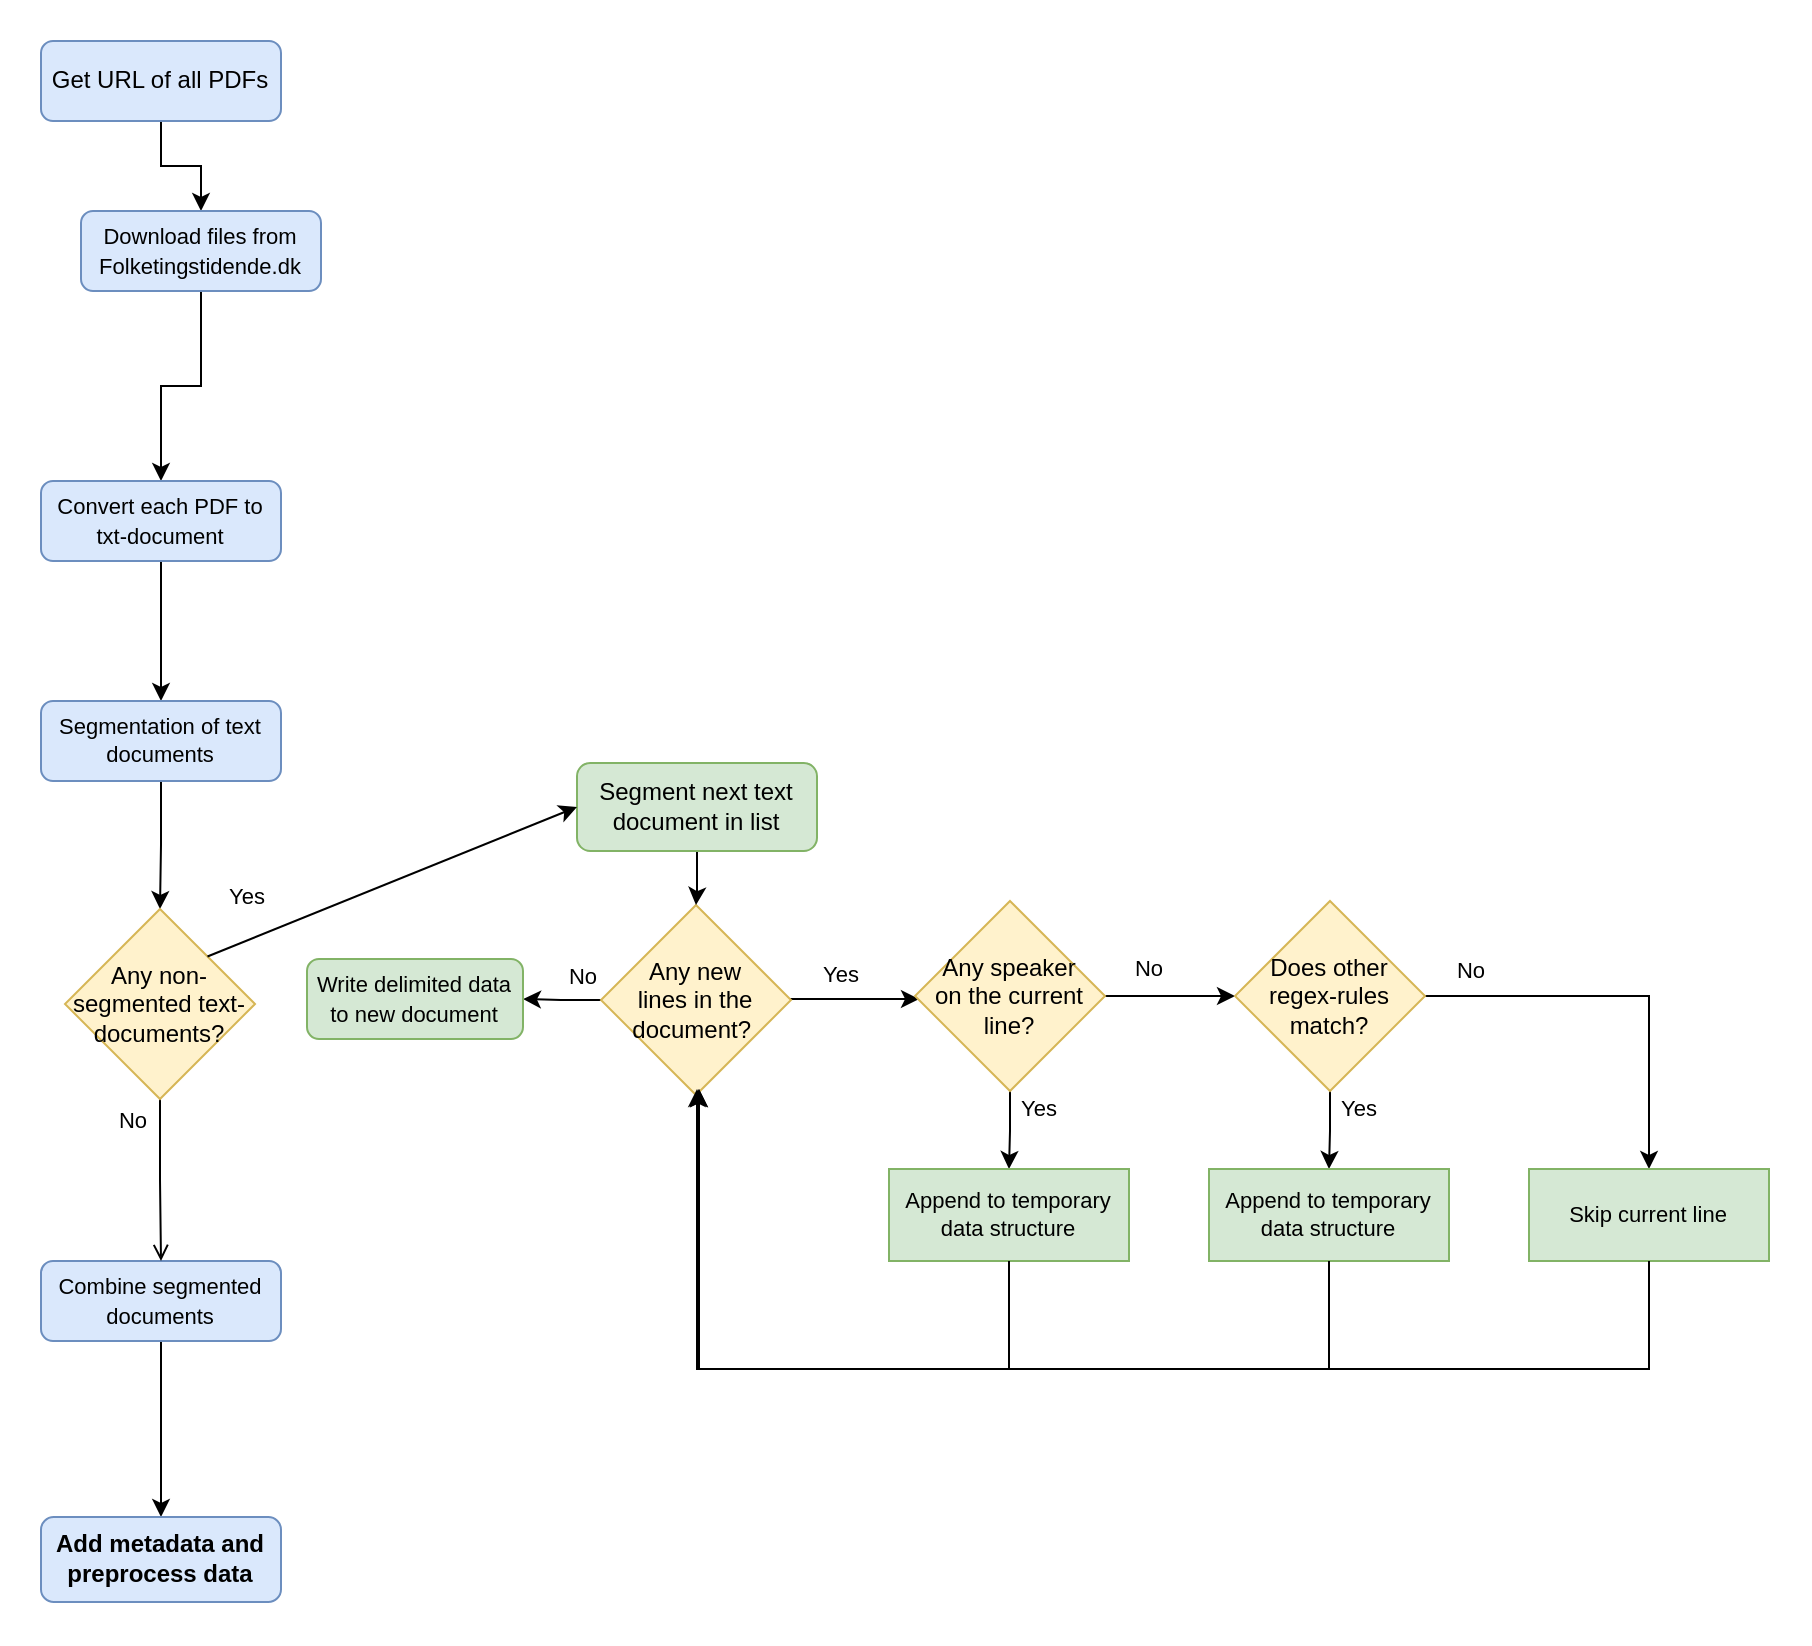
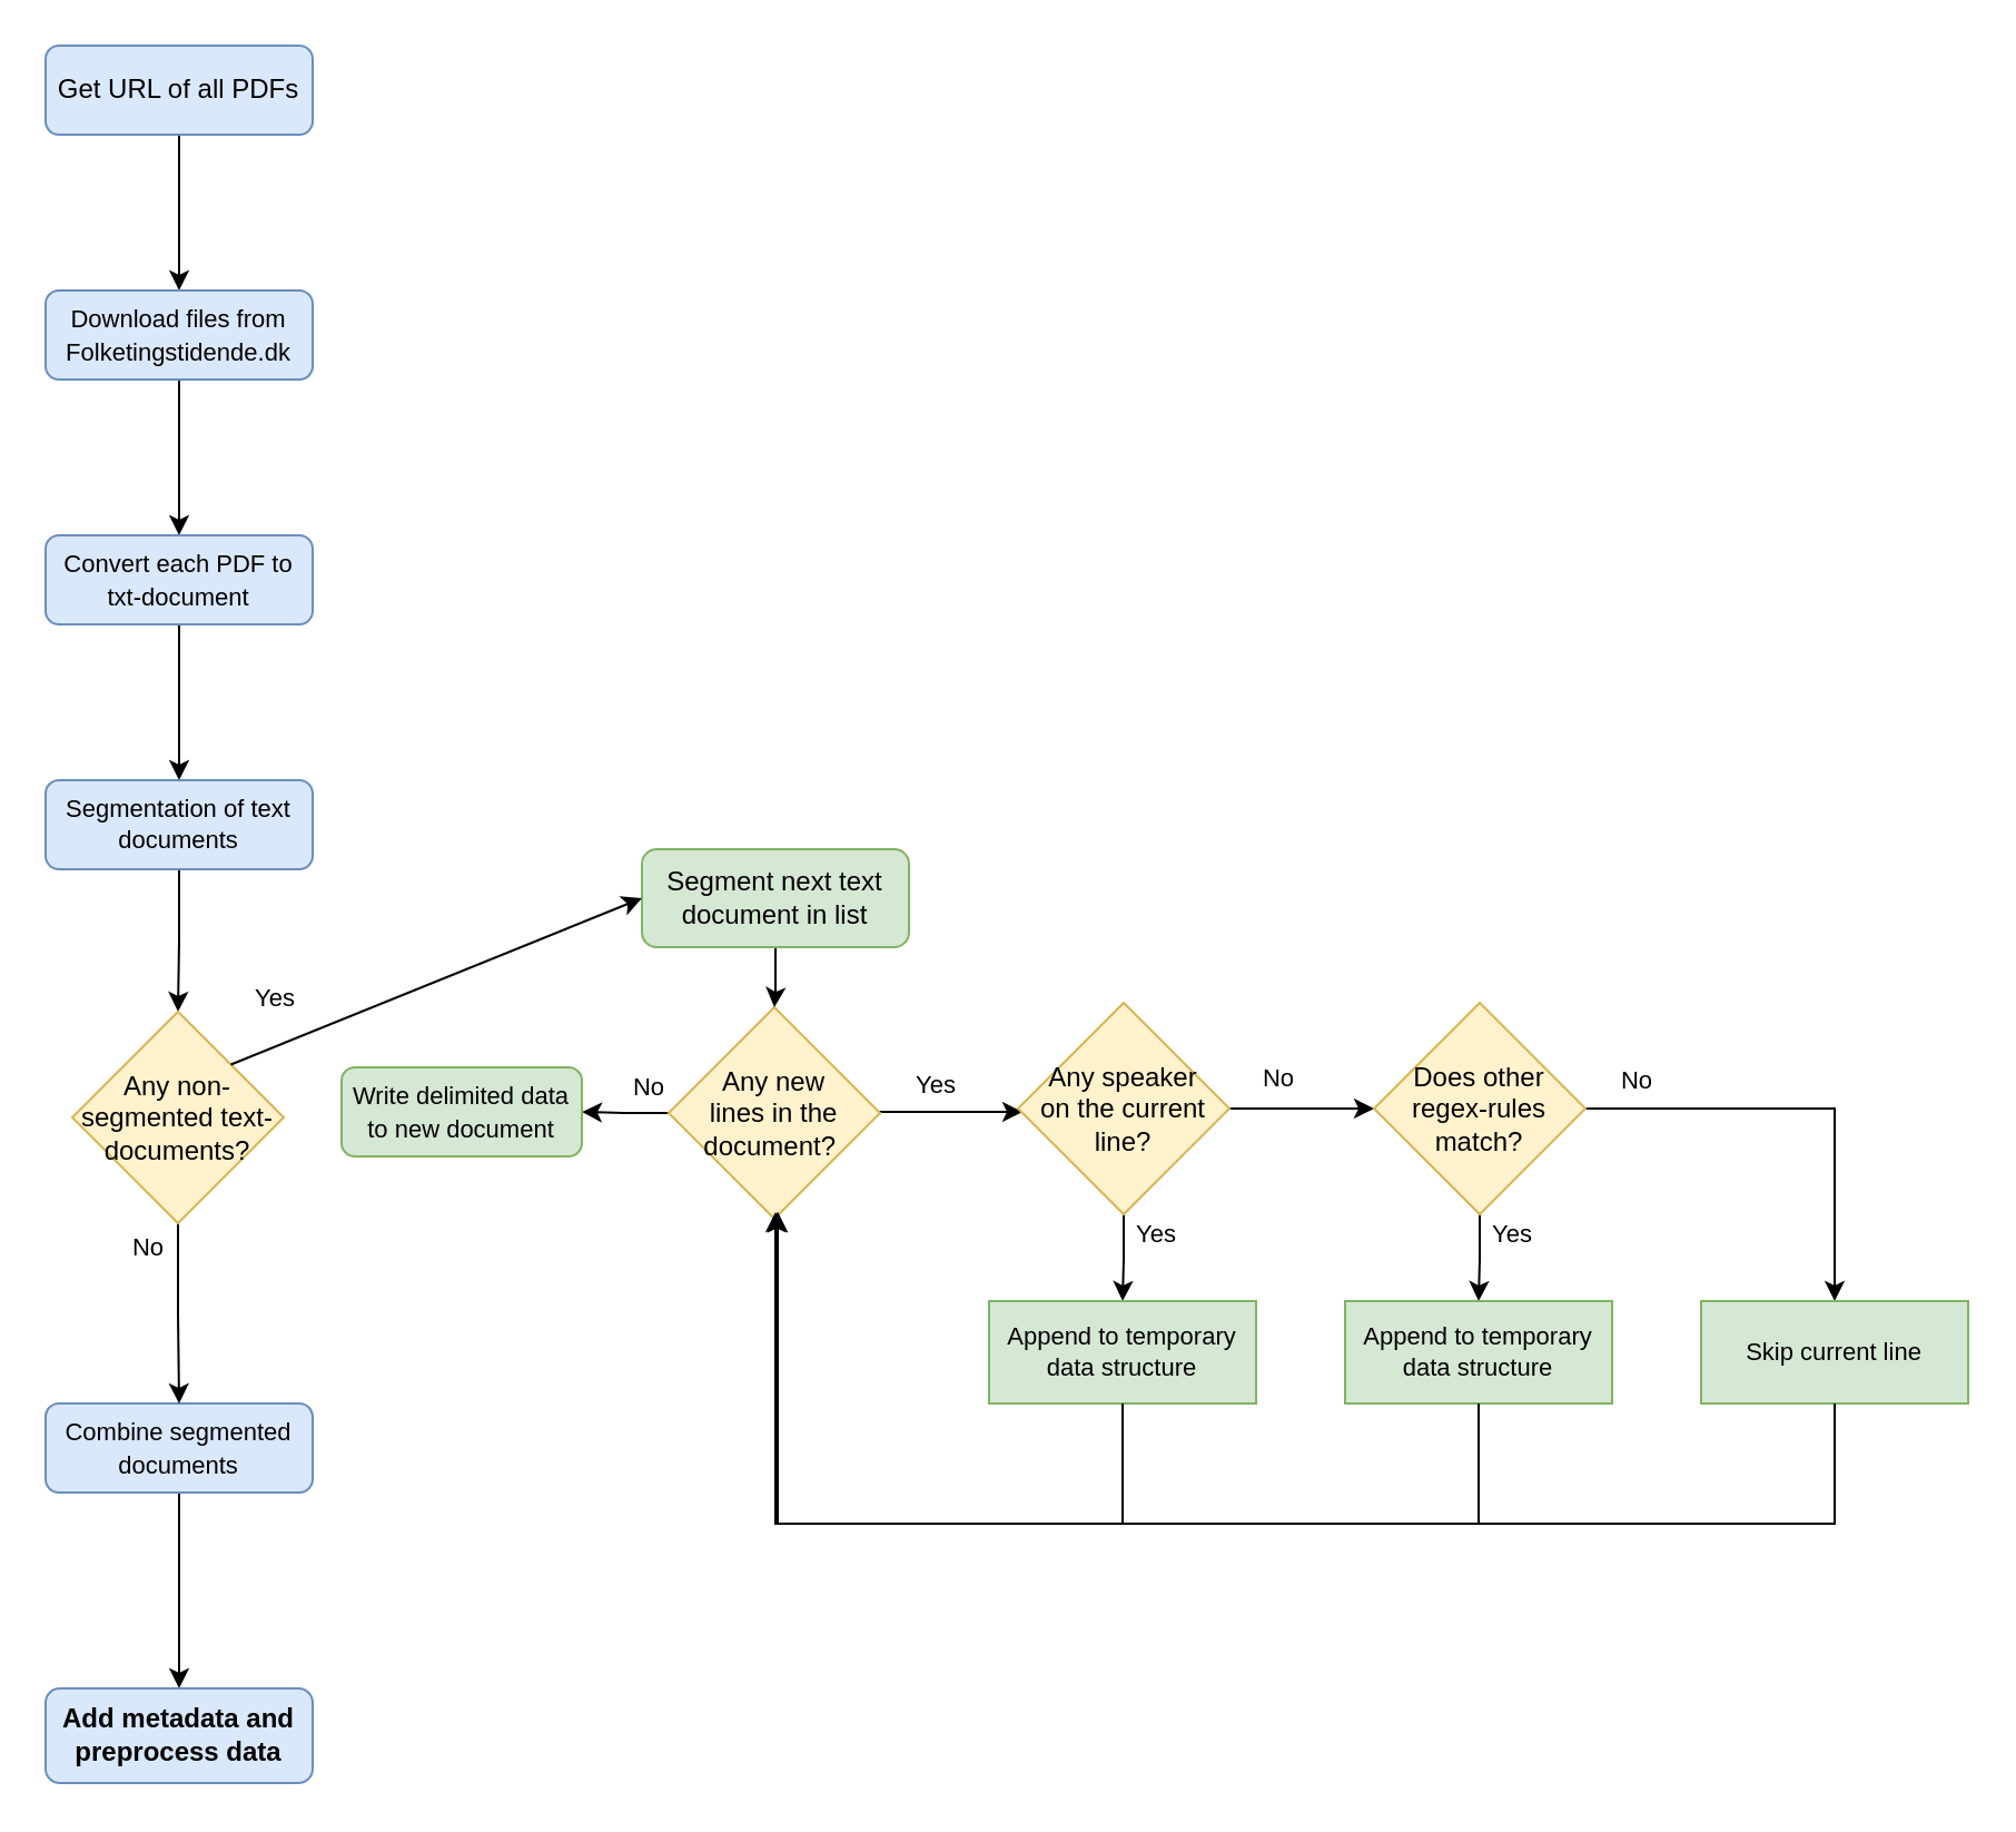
  <mxCell id="0" />
  <mxCell id="1" parent="0" />
  <mxCell id="2" value="" style="edgeStyle=orthogonalEdgeStyle;rounded=0;orthogonalLoop=1;jettySize=auto;html=1;" parent="1" source="3" target="5" edge="1"><mxGeometry relative="1" as="geometry" /></mxCell>
  <mxCell id="3" value="Get URL of all PDFs" style="rounded=1;whiteSpace=wrap;html=1;fontSize=12;glass=0;strokeWidth=1;shadow=0;fillColor=#dae8fc;strokeColor=#6c8ebf;" parent="1" vertex="1"><mxGeometry x="20" y="20" width="120" height="40" as="geometry" /></mxCell>
  <mxCell id="4" value="" style="edgeStyle=orthogonalEdgeStyle;rounded=0;orthogonalLoop=1;jettySize=auto;html=1;" parent="1" source="5" target="7" edge="1"><mxGeometry relative="1" as="geometry" /></mxCell>
- <mxCell id="5" value="&lt;font style=&quot;font-size: 11px&quot;&gt;Download files from Folketingstidende.dk&lt;/font&gt;" style="whiteSpace=wrap;html=1;rounded=1;shadow=0;strokeWidth=1;glass=0;fillColor=#dae8fc;strokeColor=#6c8ebf;" parent="1" vertex="1"><mxGeometry x="40" y="105" width="120" height="40" as="geometry" /></mxCell>
+ <mxCell id="5" value="&lt;font style=&quot;font-size: 11px&quot;&gt;Download files from Folketingstidende.dk&lt;/font&gt;" style="whiteSpace=wrap;html=1;rounded=1;shadow=0;strokeWidth=1;glass=0;fillColor=#dae8fc;strokeColor=#6c8ebf;" parent="1" vertex="1"><mxGeometry x="20" y="130" width="120" height="40" as="geometry" /></mxCell>
  <mxCell id="6" value="" style="edgeStyle=orthogonalEdgeStyle;rounded=0;orthogonalLoop=1;jettySize=auto;html=1;fontSize=11;" parent="1" source="7" target="32" edge="1"><mxGeometry relative="1" as="geometry" /></mxCell>
  <mxCell id="7" value="&lt;font style=&quot;font-size: 11px&quot;&gt;Convert each PDF to txt-document&lt;/font&gt;" style="whiteSpace=wrap;html=1;rounded=1;shadow=0;strokeWidth=1;glass=0;fillColor=#dae8fc;strokeColor=#6c8ebf;" parent="1" vertex="1"><mxGeometry x="20" y="240" width="120" height="40" as="geometry" /></mxCell>
  <mxCell id="8" value="" style="edgeStyle=orthogonalEdgeStyle;rounded=0;orthogonalLoop=1;jettySize=auto;html=1;fontSize=11;" parent="1" edge="1"><mxGeometry relative="1" as="geometry"><mxPoint x="459" y="499" as="targetPoint" /><mxPoint x="394" y="499" as="sourcePoint" /></mxGeometry></mxCell>
  <mxCell id="9" value="" style="edgeStyle=orthogonalEdgeStyle;rounded=0;orthogonalLoop=1;jettySize=auto;html=1;" edge="1" parent="1" source="10" target="30"><mxGeometry relative="1" as="geometry" /></mxCell>
  <mxCell id="10" value="&lt;font style=&quot;font-size: 12px&quot;&gt;Any new &lt;br&gt;lines in the document?&amp;nbsp;&lt;/font&gt;" style="rhombus;whiteSpace=wrap;html=1;fillColor=#fff2cc;strokeColor=#d6b656;fontSize=12;" parent="1" vertex="1"><mxGeometry x="300" y="452" width="95" height="95" as="geometry" /></mxCell>
  <mxCell id="11" value="Yes" style="text;html=1;align=center;verticalAlign=middle;resizable=0;points=[];autosize=1;strokeColor=none;fillColor=none;fontSize=11;" parent="1" vertex="1"><mxGeometry x="405" y="477" width="30" height="20" as="geometry" /></mxCell>
  <mxCell id="12" value="" style="edgeStyle=orthogonalEdgeStyle;rounded=0;orthogonalLoop=1;jettySize=auto;html=1;fontSize=11;" parent="1" source="14" target="17" edge="1"><mxGeometry relative="1" as="geometry" /></mxCell>
  <mxCell id="13" value="" style="edgeStyle=orthogonalEdgeStyle;rounded=0;orthogonalLoop=1;jettySize=auto;html=1;fontSize=11;" parent="1" source="14" target="19" edge="1"><mxGeometry relative="1" as="geometry" /></mxCell>
  <mxCell id="14" value="&lt;span style=&quot;font-family: &amp;#34;helvetica&amp;#34; ; font-size: 12px ; font-style: normal ; font-weight: 400 ; letter-spacing: normal ; text-align: center ; text-indent: 0px ; text-transform: none ; word-spacing: 0px ; display: inline ; float: none&quot;&gt;Any speaker &lt;br&gt;on the current line?&lt;/span&gt;" style="rhombus;whiteSpace=wrap;html=1;fontSize=12;fillColor=#fff2cc;strokeColor=#d6b656;labelBackgroundColor=none;fontColor=default;" parent="1" vertex="1"><mxGeometry x="457" y="450" width="95" height="95" as="geometry" /></mxCell>
  <mxCell id="15" value="" style="edgeStyle=orthogonalEdgeStyle;rounded=0;orthogonalLoop=1;jettySize=auto;html=1;fontSize=11;entryX=0.5;entryY=0;entryDx=0;entryDy=0;" parent="1" source="17" target="21" edge="1"><mxGeometry relative="1" as="geometry"><mxPoint x="784" y="499" as="targetPoint" /></mxGeometry></mxCell>
  <mxCell id="16" value="" style="edgeStyle=orthogonalEdgeStyle;rounded=0;orthogonalLoop=1;jettySize=auto;html=1;fontSize=11;" parent="1" source="17" target="20" edge="1"><mxGeometry relative="1" as="geometry" /></mxCell>
  <mxCell id="17" value="&lt;span style=&quot;font-family: helvetica; font-size: 12px; font-style: normal; font-weight: 400; letter-spacing: normal; text-align: center; text-indent: 0px; text-transform: none; word-spacing: 0px; display: inline; float: none;&quot;&gt;Does other regex-rules match?&lt;/span&gt;" style="rhombus;whiteSpace=wrap;html=1;fontSize=12;fillColor=#fff2cc;strokeColor=#d6b656;fontColor=default;labelBackgroundColor=none;" parent="1" vertex="1"><mxGeometry x="617" y="450" width="95" height="95" as="geometry" /></mxCell>
  <mxCell id="18" value="No" style="text;html=1;align=center;verticalAlign=middle;resizable=0;points=[];autosize=1;strokeColor=none;fillColor=none;fontSize=11;" parent="1" vertex="1"><mxGeometry x="559" y="474" width="30" height="20" as="geometry" /></mxCell>
  <mxCell id="19" value="Append to temporary data structure" style="whiteSpace=wrap;html=1;fontSize=11;fillColor=#d5e8d4;strokeColor=#82b366;" parent="1" vertex="1"><mxGeometry x="444" y="584" width="120" height="46" as="geometry" /></mxCell>
  <mxCell id="20" value="Append to temporary data structure" style="whiteSpace=wrap;html=1;fontSize=11;fillColor=#d5e8d4;strokeColor=#82b366;" parent="1" vertex="1"><mxGeometry x="604" y="584" width="120" height="46" as="geometry" /></mxCell>
  <mxCell id="21" value="Skip current line" style="whiteSpace=wrap;html=1;fontSize=11;fillColor=#d5e8d4;strokeColor=#82b366;" parent="1" vertex="1"><mxGeometry x="764" y="584" width="120" height="46" as="geometry" /></mxCell>
  <mxCell id="22" value="" style="endArrow=classic;html=1;rounded=0;fontSize=11;exitX=0.5;exitY=1;exitDx=0;exitDy=0;entryX=0.5;entryY=1;entryDx=0;entryDy=0;" parent="1" source="19" edge="1"><mxGeometry width="50" height="50" relative="1" as="geometry"><mxPoint x="334" y="744" as="sourcePoint" /><mxPoint x="349" y="544" as="targetPoint" /><Array as="points"><mxPoint x="504" y="684" /><mxPoint x="349" y="684" /></Array></mxGeometry></mxCell>
  <mxCell id="23" value="" style="endArrow=classic;html=1;rounded=0;fontSize=11;exitX=0.5;exitY=1;exitDx=0;exitDy=0;entryX=0.5;entryY=1;entryDx=0;entryDy=0;" parent="1" source="20" edge="1"><mxGeometry width="50" height="50" relative="1" as="geometry"><mxPoint x="504" y="644" as="sourcePoint" /><mxPoint x="349" y="544" as="targetPoint" /><Array as="points"><mxPoint x="664" y="684" /><mxPoint x="349" y="684" /></Array></mxGeometry></mxCell>
  <mxCell id="24" value="" style="endArrow=classic;html=1;rounded=0;fontSize=11;exitX=0.5;exitY=1;exitDx=0;exitDy=0;entryX=0.5;entryY=1;entryDx=0;entryDy=0;" parent="1" source="21" edge="1"><mxGeometry width="50" height="50" relative="1" as="geometry"><mxPoint x="663" y="644" as="sourcePoint" /><mxPoint x="348" y="544" as="targetPoint" /><Array as="points"><mxPoint x="824" y="684" /><mxPoint x="348" y="684" /></Array></mxGeometry></mxCell>
  <mxCell id="25" value="No" style="text;html=1;align=center;verticalAlign=middle;resizable=0;points=[];autosize=1;strokeColor=none;fillColor=none;fontSize=11;" parent="1" vertex="1"><mxGeometry x="720" y="475" width="30" height="20" as="geometry" /></mxCell>
  <mxCell id="26" value="Yes" style="text;html=1;align=center;verticalAlign=middle;resizable=0;points=[];autosize=1;strokeColor=none;fillColor=none;fontSize=11;" parent="1" vertex="1"><mxGeometry x="504" y="544" width="30" height="20" as="geometry" /></mxCell>
  <mxCell id="27" value="Yes" style="text;html=1;align=center;verticalAlign=middle;resizable=0;points=[];autosize=1;strokeColor=none;fillColor=none;fontSize=11;" parent="1" vertex="1"><mxGeometry x="664" y="544" width="30" height="20" as="geometry" /></mxCell>
  <mxCell id="28" value="" style="edgeStyle=orthogonalEdgeStyle;rounded=0;orthogonalLoop=1;jettySize=auto;html=1;" edge="1" parent="1" source="29" target="33"><mxGeometry relative="1" as="geometry" /></mxCell>
  <mxCell id="29" value="&lt;font style=&quot;font-size: 11px&quot;&gt;Combine segmented documents&lt;br&gt;&lt;/font&gt;" style="whiteSpace=wrap;html=1;rounded=1;shadow=0;strokeWidth=1;glass=0;fillColor=#dae8fc;strokeColor=#6c8ebf;" parent="1" vertex="1"><mxGeometry x="20" y="630" width="120" height="40" as="geometry" /></mxCell>
  <mxCell id="30" value="&lt;font style=&quot;font-size: 11px&quot;&gt;Write delimited data to new document&lt;/font&gt;" style="whiteSpace=wrap;html=1;rounded=1;shadow=0;strokeWidth=1;glass=0;fillColor=#d5e8d4;strokeColor=#82b366;" parent="1" vertex="1"><mxGeometry x="153" y="479" width="108" height="40" as="geometry" /></mxCell>
  <mxCell id="31" value="" style="edgeStyle=orthogonalEdgeStyle;rounded=0;orthogonalLoop=1;jettySize=auto;html=1;" parent="1" source="32" target="35" edge="1"><mxGeometry relative="1" as="geometry" /></mxCell>
  <mxCell id="32" value="Segmentation of text documents" style="rounded=1;whiteSpace=wrap;html=1;fontSize=11;fillColor=#dae8fc;strokeColor=#6c8ebf;" parent="1" vertex="1"><mxGeometry x="20" y="350" width="120" height="40" as="geometry" /></mxCell>
  <mxCell id="33" value="Add metadata and preprocess data" style="whiteSpace=wrap;html=1;rounded=1;shadow=0;strokeWidth=1;glass=0;fillColor=#dae8fc;strokeColor=#6c8ebf;fontStyle=1" parent="1" vertex="1"><mxGeometry x="20" y="758" width="120" height="42.5" as="geometry" /></mxCell>
- <mxCell id="34" value="" style="edgeStyle=orthogonalEdgeStyle;rounded=0;orthogonalLoop=1;jettySize=auto;html=1;endArrow=open;" parent="1" source="35" target="29" edge="1"><mxGeometry relative="1" as="geometry" /></mxCell>
+ <mxCell id="34" value="" style="edgeStyle=orthogonalEdgeStyle;rounded=0;orthogonalLoop=1;jettySize=auto;html=1;" parent="1" source="35" target="29" edge="1"><mxGeometry relative="1" as="geometry" /></mxCell>
  <mxCell id="35" value="&lt;font style=&quot;font-size: 12px;&quot;&gt;Any non-&lt;br style=&quot;font-size: 12px;&quot;&gt;segmented text-documents?&lt;/font&gt;" style="rhombus;whiteSpace=wrap;html=1;fillColor=#fff2cc;strokeColor=#d6b656;fontSize=12;" parent="1" vertex="1"><mxGeometry x="32" y="454" width="95" height="95" as="geometry" /></mxCell>
  <mxCell id="36" value="" style="edgeStyle=orthogonalEdgeStyle;rounded=0;orthogonalLoop=1;jettySize=auto;html=1;" parent="1" source="37" target="10" edge="1"><mxGeometry relative="1" as="geometry" /></mxCell>
  <mxCell id="37" value="Segment next text document in list" style="rounded=1;whiteSpace=wrap;html=1;fillColor=#d5e8d4;strokeColor=#82b366;" parent="1" vertex="1"><mxGeometry x="288" y="381" width="120" height="44" as="geometry" /></mxCell>
  <mxCell id="38" value="No" style="text;html=1;align=center;verticalAlign=middle;resizable=0;points=[];autosize=1;strokeColor=none;fillColor=none;fontSize=11;" parent="1" vertex="1"><mxGeometry x="276" y="478" width="30" height="20" as="geometry" /></mxCell>
  <mxCell id="39" value="Yes" style="text;html=1;align=center;verticalAlign=middle;resizable=0;points=[];autosize=1;strokeColor=none;fillColor=none;fontSize=11;" parent="1" vertex="1"><mxGeometry x="108" y="438" width="30" height="20" as="geometry" /></mxCell>
  <mxCell id="40" value="No" style="text;html=1;align=center;verticalAlign=middle;resizable=0;points=[];autosize=1;strokeColor=none;fillColor=none;fontSize=11;" parent="1" vertex="1"><mxGeometry x="51" y="550" width="30" height="20" as="geometry" /></mxCell>
  <mxCell id="41" value="" style="endArrow=classic;html=1;rounded=0;exitX=1;exitY=0;exitDx=0;exitDy=0;entryX=0;entryY=0.5;entryDx=0;entryDy=0;" edge="1" parent="1" source="35" target="37"><mxGeometry width="50" height="50" relative="1" as="geometry"><mxPoint x="261" y="480" as="sourcePoint" /><mxPoint x="311" y="430" as="targetPoint" /></mxGeometry></mxCell>
